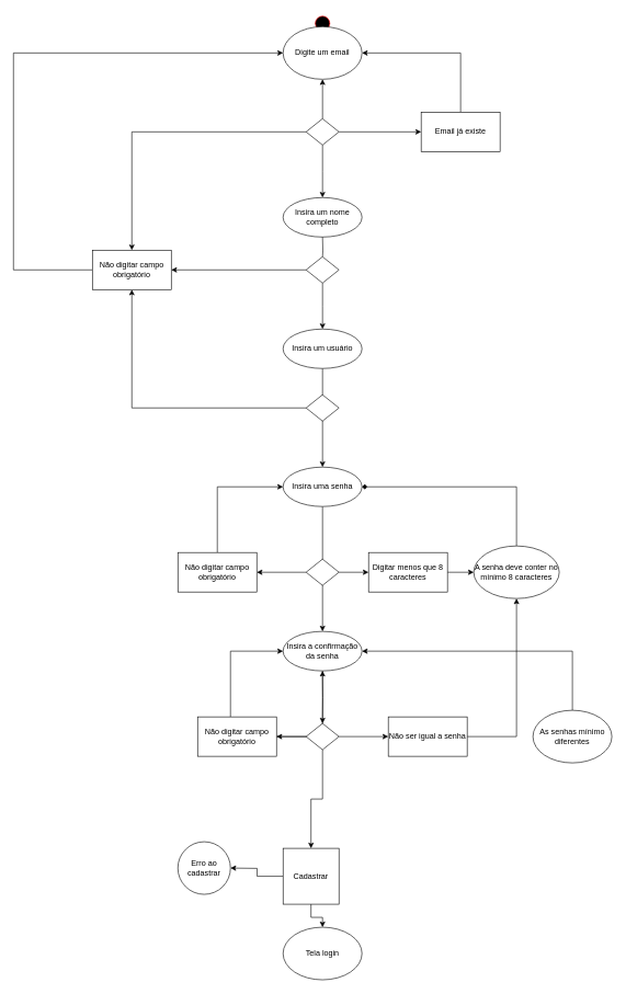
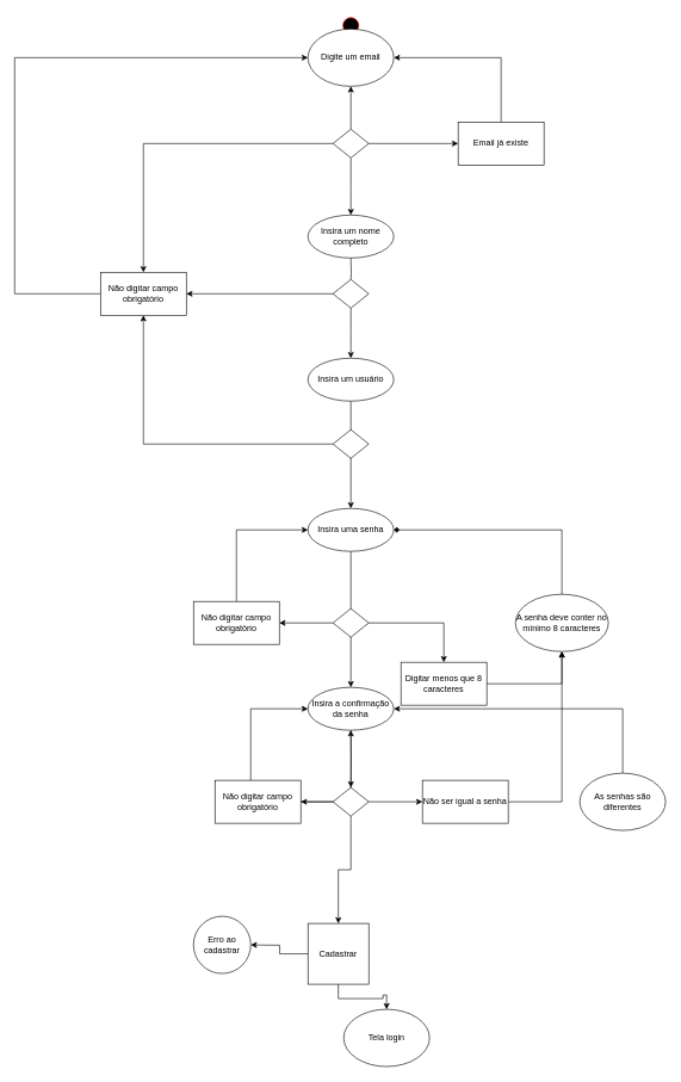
  <mxCell id="0" />
  <mxCell id="1" parent="0" />
  <mxCell id="2" value="" style="edgeStyle=orthogonalEdgeStyle;rounded=0;orthogonalLoop=1;jettySize=auto;html=1;exitX=1;exitY=0.5;exitDx=0;exitDy=0;" edge="1" parent="1" source="32" target="26"><mxGeometry relative="1" as="geometry" /></mxCell>
  <mxCell id="3" style="edgeStyle=orthogonalEdgeStyle;rounded=0;orthogonalLoop=1;jettySize=auto;html=1;" parent="1" source="35" edge="1"><mxGeometry relative="1" as="geometry"><mxPoint x="490" y="500" as="targetPoint" /></mxGeometry></mxCell>
  <mxCell id="4" style="edgeStyle=orthogonalEdgeStyle;rounded=0;orthogonalLoop=1;jettySize=auto;html=1;" parent="1" edge="1"><mxGeometry relative="1" as="geometry"><mxPoint x="490" y="770" as="sourcePoint" /><mxPoint x="490" y="960" as="targetPoint" /></mxGeometry></mxCell>
  <mxCell id="5" value="" style="edgeStyle=orthogonalEdgeStyle;rounded=0;orthogonalLoop=1;jettySize=auto;html=1;" edge="1" parent="1" source="46" target="14"><mxGeometry relative="1" as="geometry" /></mxCell>
  <mxCell id="6" style="edgeStyle=orthogonalEdgeStyle;rounded=0;orthogonalLoop=1;jettySize=auto;html=1;" parent="1" edge="1"><mxGeometry relative="1" as="geometry"><mxPoint x="490" y="560" as="sourcePoint" /><mxPoint x="490" y="710" as="targetPoint" /></mxGeometry></mxCell>
- <mxCell id="7" value="Tela login" style="ellipse;whiteSpace=wrap;html=1;rounded=0;" parent="1" vertex="1"><mxGeometry x="430" y="1410" width="120" height="80" as="geometry" /></mxCell>
+ <mxCell id="7" value="Tela login" style="ellipse;whiteSpace=wrap;html=1;rounded=0;" parent="1" vertex="1"><mxGeometry x="480" y="1410" width="120" height="80" as="geometry" /></mxCell>
  <mxCell id="8" value="Insira um nome completo" style="ellipse;whiteSpace=wrap;html=1;" vertex="1" parent="1"><mxGeometry x="430" y="300" width="120" height="60" as="geometry" /></mxCell>
  <mxCell id="9" value="Insira um usuário" style="ellipse;whiteSpace=wrap;html=1;" vertex="1" parent="1"><mxGeometry x="430" y="500" width="120" height="60" as="geometry" /></mxCell>
  <mxCell id="10" value="Insira uma senha" style="ellipse;whiteSpace=wrap;html=1;" vertex="1" parent="1"><mxGeometry x="430" y="710" width="120" height="60" as="geometry" /></mxCell>
  <mxCell id="11" value="Insira a confirmação da senha" style="ellipse;whiteSpace=wrap;html=1;" vertex="1" parent="1"><mxGeometry x="430" y="960" width="120" height="60" as="geometry" /></mxCell>
  <mxCell id="12" value="" style="edgeStyle=orthogonalEdgeStyle;rounded=0;orthogonalLoop=1;jettySize=auto;html=1;" edge="1" parent="1" source="14" target="7"><mxGeometry relative="1" as="geometry" /></mxCell>
  <mxCell id="13" value="" style="edgeStyle=orthogonalEdgeStyle;rounded=0;orthogonalLoop=1;jettySize=auto;html=1;" edge="1" parent="1" source="14"><mxGeometry relative="1" as="geometry"><mxPoint x="350" y="1320" as="targetPoint" /></mxGeometry></mxCell>
  <mxCell id="14" value="Cadastrar" style="rounded=0;whiteSpace=wrap;html=1;" vertex="1" parent="1"><mxGeometry x="430" y="1290" width="85" height="85" as="geometry" /></mxCell>
  <mxCell id="15" value="Erro ao cadastrar" style="ellipse;whiteSpace=wrap;html=1;rounded=0;" vertex="1" parent="1"><mxGeometry x="270" y="1280" width="80" height="80" as="geometry" /></mxCell>
  <mxCell id="16" style="edgeStyle=orthogonalEdgeStyle;rounded=0;orthogonalLoop=1;jettySize=auto;html=1;entryX=1;entryY=0.5;entryDx=0;entryDy=0;endArrow=diamond;" edge="1" parent="1" source="17" target="10"><mxGeometry relative="1" as="geometry"><Array as="points"><mxPoint x="785" y="740" /></Array></mxGeometry></mxCell>
  <mxCell id="17" value="A senha deve conter no mínimo 8 caracteres" style="ellipse;whiteSpace=wrap;html=1;rounded=0;" vertex="1" parent="1"><mxGeometry x="720" y="830" width="130" height="80" as="geometry" /></mxCell>
  <mxCell id="18" style="edgeStyle=orthogonalEdgeStyle;rounded=0;orthogonalLoop=1;jettySize=auto;html=1;" edge="1" parent="1" source="20" target="11"><mxGeometry relative="1" as="geometry" /></mxCell>
  <mxCell id="19" style="edgeStyle=orthogonalEdgeStyle;rounded=0;orthogonalLoop=1;jettySize=auto;html=1;entryX=0;entryY=0.5;entryDx=0;entryDy=0;" edge="1" parent="1" source="20" target="11"><mxGeometry relative="1" as="geometry"><Array as="points"><mxPoint x="350" y="990" /></Array></mxGeometry></mxCell>
  <mxCell id="20" value="Não digitar campo obrigatório" style="rounded=0;whiteSpace=wrap;html=1;" vertex="1" parent="1"><mxGeometry x="300" y="1090" width="120" height="60" as="geometry" /></mxCell>
  <mxCell id="21" style="edgeStyle=orthogonalEdgeStyle;rounded=0;orthogonalLoop=1;jettySize=auto;html=1;" edge="1" parent="1" source="22"><mxGeometry relative="1" as="geometry"><mxPoint x="430" y="740" as="targetPoint" /><Array as="points"><mxPoint x="330" y="740" /></Array></mxGeometry></mxCell>
  <mxCell id="22" value="Não digitar campo obrigatório" style="rounded=0;whiteSpace=wrap;html=1;" vertex="1" parent="1"><mxGeometry x="270" y="840" width="120" height="60" as="geometry" /></mxCell>
  <mxCell id="23" style="edgeStyle=orthogonalEdgeStyle;rounded=0;orthogonalLoop=1;jettySize=auto;html=1;entryX=0;entryY=0.5;entryDx=0;entryDy=0;" edge="1" parent="1" source="24" target="51"><mxGeometry relative="1" as="geometry"><Array as="points"><mxPoint x="20" y="410" /><mxPoint x="20" y="80" /></Array></mxGeometry></mxCell>
  <mxCell id="24" value="Não digitar campo obrigatório" style="rounded=0;whiteSpace=wrap;html=1;" vertex="1" parent="1"><mxGeometry x="140" y="380" width="120" height="60" as="geometry" /></mxCell>
  <mxCell id="25" style="edgeStyle=orthogonalEdgeStyle;rounded=0;orthogonalLoop=1;jettySize=auto;html=1;entryX=1;entryY=0.5;entryDx=0;entryDy=0;" edge="1" parent="1" source="26" target="51"><mxGeometry relative="1" as="geometry"><Array as="points"><mxPoint x="700" y="80" /></Array></mxGeometry></mxCell>
  <mxCell id="26" value="Email já existe" style="rounded=0;whiteSpace=wrap;html=1;" vertex="1" parent="1"><mxGeometry x="640" y="170" width="120" height="60" as="geometry" /></mxCell>
  <mxCell id="27" value="" style="ellipse;html=1;shape=startState;fillColor=#000000;strokeColor=#ff0000;" vertex="1" parent="1"><mxGeometry x="475" y="20" width="30" height="30" as="geometry" /></mxCell>
  <mxCell id="28" value="" style="edgeStyle=orthogonalEdgeStyle;html=1;verticalAlign=bottom;endArrow=open;endSize=8;strokeColor=#ff0000;rounded=0;exitX=0.502;exitY=0.87;exitDx=0;exitDy=0;exitPerimeter=0;" edge="1" source="27" parent="1"><mxGeometry relative="1" as="geometry"><mxPoint x="489.94" y="90" as="targetPoint" /><mxPoint x="489.94" y="50" as="sourcePoint" /><Array as="points"><mxPoint x="490" y="90" /></Array></mxGeometry></mxCell>
  <mxCell id="29" value="" style="edgeStyle=orthogonalEdgeStyle;rounded=0;orthogonalLoop=1;jettySize=auto;html=1;" edge="1" parent="1" source="32" target="51"><mxGeometry relative="1" as="geometry" /></mxCell>
  <mxCell id="30" value="" style="edgeStyle=orthogonalEdgeStyle;rounded=0;orthogonalLoop=1;jettySize=auto;html=1;" edge="1" parent="1" source="32"><mxGeometry relative="1" as="geometry"><mxPoint x="490" y="300" as="targetPoint" /></mxGeometry></mxCell>
  <mxCell id="31" style="edgeStyle=orthogonalEdgeStyle;rounded=0;orthogonalLoop=1;jettySize=auto;html=1;entryX=0.5;entryY=0;entryDx=0;entryDy=0;" edge="1" parent="1" source="32" target="24"><mxGeometry relative="1" as="geometry" /></mxCell>
  <mxCell id="32" value="" style="rhombus;whiteSpace=wrap;html=1;" vertex="1" parent="1"><mxGeometry x="465" y="180" width="50" height="40" as="geometry" /></mxCell>
  <mxCell id="33" value="" style="edgeStyle=orthogonalEdgeStyle;rounded=0;orthogonalLoop=1;jettySize=auto;html=1;endArrow=none;endFill=0;" edge="1" parent="1" target="35"><mxGeometry relative="1" as="geometry"><mxPoint x="490" y="360" as="sourcePoint" /><mxPoint x="490" y="500" as="targetPoint" /></mxGeometry></mxCell>
  <mxCell id="34" style="edgeStyle=orthogonalEdgeStyle;rounded=0;orthogonalLoop=1;jettySize=auto;html=1;entryX=1;entryY=0.5;entryDx=0;entryDy=0;" edge="1" parent="1" source="35" target="24"><mxGeometry relative="1" as="geometry" /></mxCell>
  <mxCell id="35" value="" style="rhombus;whiteSpace=wrap;html=1;" vertex="1" parent="1"><mxGeometry x="465" y="390" width="50" height="40" as="geometry" /></mxCell>
  <mxCell id="36" style="edgeStyle=orthogonalEdgeStyle;rounded=0;orthogonalLoop=1;jettySize=auto;html=1;entryX=0.5;entryY=1;entryDx=0;entryDy=0;" edge="1" parent="1" source="37" target="24"><mxGeometry relative="1" as="geometry" /></mxCell>
  <mxCell id="37" value="" style="rhombus;whiteSpace=wrap;html=1;" vertex="1" parent="1"><mxGeometry x="465" y="600" width="50" height="40" as="geometry" /></mxCell>
  <mxCell id="38" value="" style="edgeStyle=orthogonalEdgeStyle;rounded=0;orthogonalLoop=1;jettySize=auto;html=1;" edge="1" parent="1" source="40" target="22"><mxGeometry relative="1" as="geometry" /></mxCell>
  <mxCell id="39" value="" style="edgeStyle=orthogonalEdgeStyle;rounded=0;orthogonalLoop=1;jettySize=auto;html=1;" edge="1" parent="1" source="40" target="42"><mxGeometry relative="1" as="geometry" /></mxCell>
  <mxCell id="40" value="" style="rhombus;whiteSpace=wrap;html=1;" vertex="1" parent="1"><mxGeometry x="465" y="850" width="50" height="40" as="geometry" /></mxCell>
  <mxCell id="41" value="" style="edgeStyle=orthogonalEdgeStyle;rounded=0;orthogonalLoop=1;jettySize=auto;html=1;" edge="1" parent="1" source="42" target="17"><mxGeometry relative="1" as="geometry" /></mxCell>
- <mxCell id="42" value="Digitar menos que 8 caracteres" style="whiteSpace=wrap;html=1;" vertex="1" parent="1"><mxGeometry x="560" y="840" width="120" height="60" as="geometry" /></mxCell>
+ <mxCell id="42" value="Digitar menos que 8 caracteres" style="whiteSpace=wrap;html=1;" vertex="1" parent="1"><mxGeometry x="560" y="925" width="120" height="60" as="geometry" /></mxCell>
  <mxCell id="43" value="" style="edgeStyle=orthogonalEdgeStyle;rounded=0;orthogonalLoop=1;jettySize=auto;html=1;" edge="1" parent="1" target="46"><mxGeometry relative="1" as="geometry"><mxPoint x="490" y="1020" as="sourcePoint" /><mxPoint x="490" y="1290" as="targetPoint" /></mxGeometry></mxCell>
  <mxCell id="44" value="" style="edgeStyle=orthogonalEdgeStyle;rounded=0;orthogonalLoop=1;jettySize=auto;html=1;" edge="1" parent="1" source="46" target="20"><mxGeometry relative="1" as="geometry" /></mxCell>
  <mxCell id="45" value="" style="edgeStyle=orthogonalEdgeStyle;rounded=0;orthogonalLoop=1;jettySize=auto;html=1;" edge="1" parent="1" source="46" target="48"><mxGeometry relative="1" as="geometry" /></mxCell>
  <mxCell id="46" value="" style="rhombus;whiteSpace=wrap;html=1;" vertex="1" parent="1"><mxGeometry x="465" y="1100" width="50" height="40" as="geometry" /></mxCell>
  <mxCell id="47" value="" style="edgeStyle=orthogonalEdgeStyle;rounded=0;orthogonalLoop=1;jettySize=auto;html=1;" edge="1" parent="1" source="48" target="17"><mxGeometry relative="1" as="geometry" /></mxCell>
  <mxCell id="48" value="Não ser igual a senha" style="rounded=0;whiteSpace=wrap;html=1;" vertex="1" parent="1"><mxGeometry x="590" y="1090" width="120" height="60" as="geometry" /></mxCell>
  <mxCell id="49" style="edgeStyle=orthogonalEdgeStyle;rounded=0;orthogonalLoop=1;jettySize=auto;html=1;entryX=1;entryY=0.5;entryDx=0;entryDy=0;" edge="1" parent="1" source="50"><mxGeometry relative="1" as="geometry"><mxPoint x="550" y="990" as="targetPoint" /><Array as="points"><mxPoint x="870" y="990" /></Array></mxGeometry></mxCell>
- <mxCell id="50" value="As senhas mínimo diferentes" style="ellipse;whiteSpace=wrap;html=1;rounded=0;" vertex="1" parent="1"><mxGeometry x="810" y="1080" width="120" height="80" as="geometry" /></mxCell>
+ <mxCell id="50" value="As senhas são diferentes" style="ellipse;whiteSpace=wrap;html=1;rounded=0;" vertex="1" parent="1"><mxGeometry x="810" y="1080" width="120" height="80" as="geometry" /></mxCell>
  <mxCell id="51" value="Digite um email" style="ellipse;whiteSpace=wrap;html=1;" vertex="1" parent="1"><mxGeometry x="430" y="40" width="120" height="80" as="geometry" /></mxCell>
